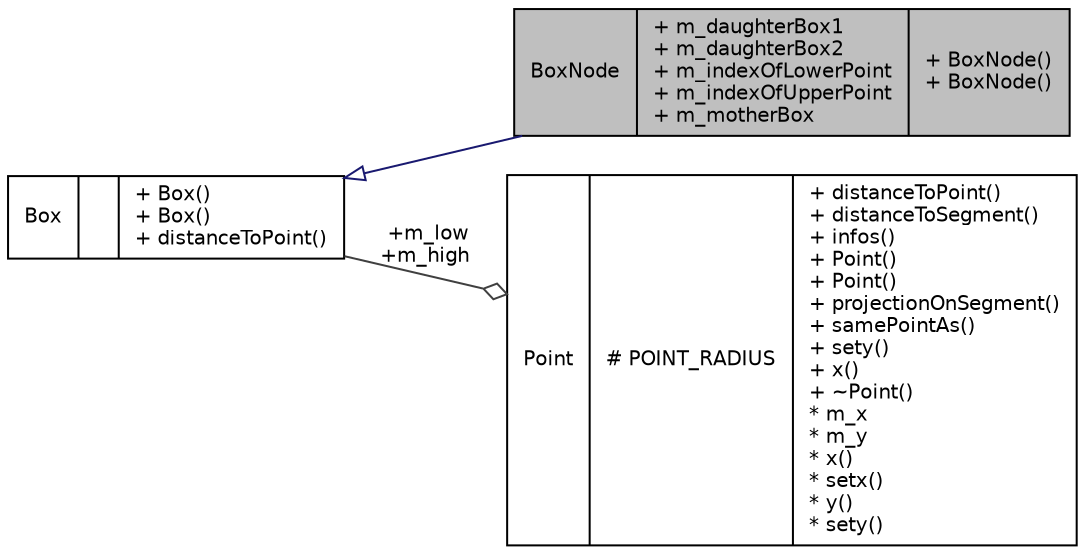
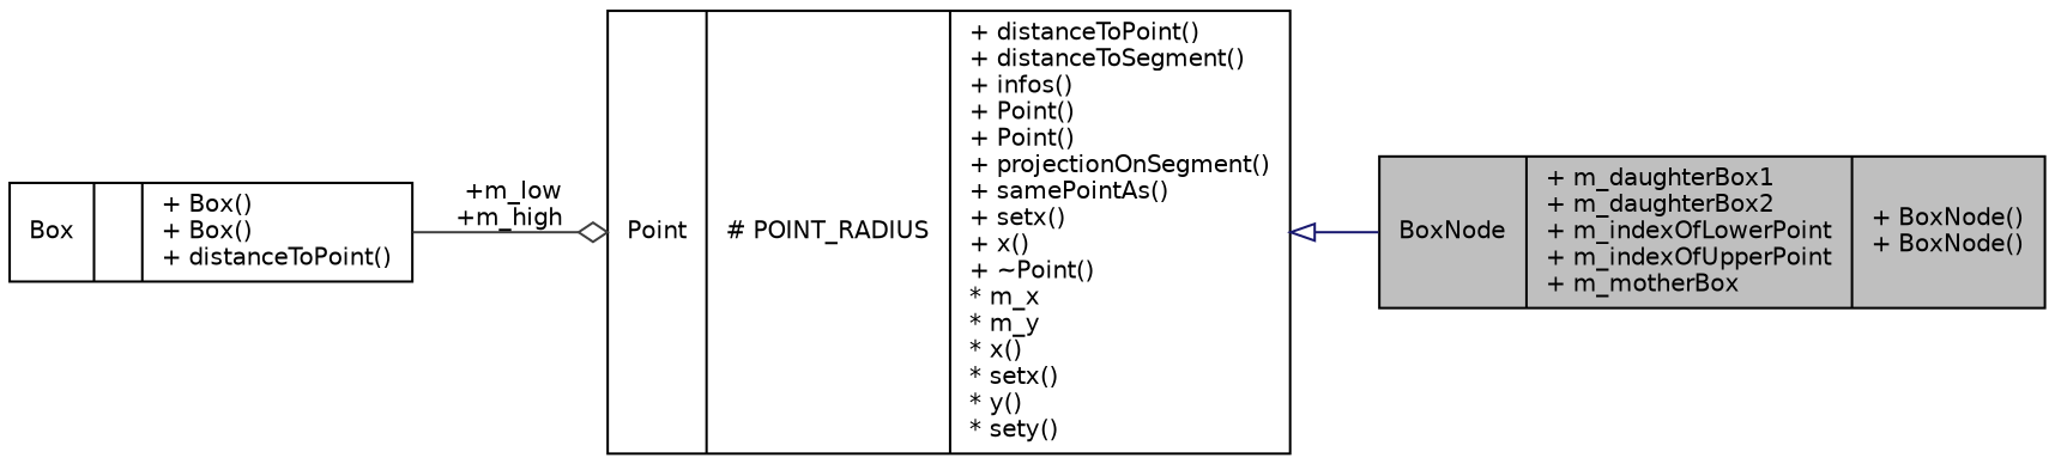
  digraph {
    rankdir=LR
    node [color=black fontname=Helvetica fontsize=10 shape=record]
    edge [fontname=Helvetica fontsize=10 labelfontname=Helvetica labelfontsize=10 style=solid]
    n1 [fillcolor=grey75 fontcolor=black height=0.2 label="{BoxNode\n|+ m_daughterBox1\l+ m_daughterBox2\l+ m_indexOfLowerPoint\l+ m_indexOfUpperPoint\l+ m_motherBox\l|+ BoxNode()\l+ BoxNode()\l}" style=filled width=0.4]
    n2 [height=0.2 label="{Box\n||+ Box()\l+ Box()\l+ distanceToPoint()\l}" width=0.4]
-   n3 [height=0.2 label="{Point\n|# POINT_RADIUS\l|+ distanceToPoint()\l+ distanceToSegment()\l+ infos()\l+ Point()\l+ Point()\l+ projectionOnSegment()\l+ samePointAs()\l+ sety()\l+ x()\l+ ~Point()\l* m_x\l* m_y\l* x()\l* setx()\l* y()\l* sety()\l}" width=0.4]
-   n2 -> n1 [arrowtail=onormal color=midnightblue dir=back]
+   n3 [height=0.2 label="{Point\n|# POINT_RADIUS\l|+ distanceToPoint()\l+ distanceToSegment()\l+ infos()\l+ Point()\l+ Point()\l+ projectionOnSegment()\l+ samePointAs()\l+ setx()\l+ x()\l+ ~Point()\l* m_x\l* m_y\l* x()\l* setx()\l* y()\l* sety()\l}" width=0.4]
+   n3 -> n1 [arrowtail=onormal color=midnightblue dir=back]
    n2 -> n3 [arrowhead=odiamond color=grey25 label=" +m_low\n+m_high"]
  }
